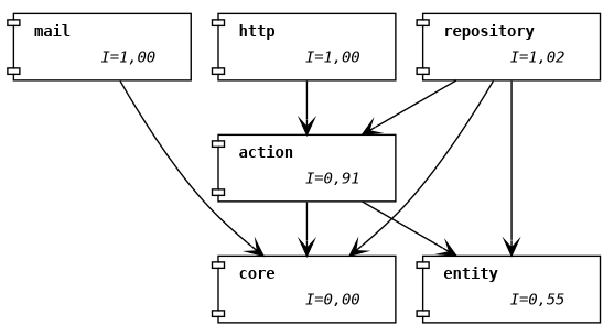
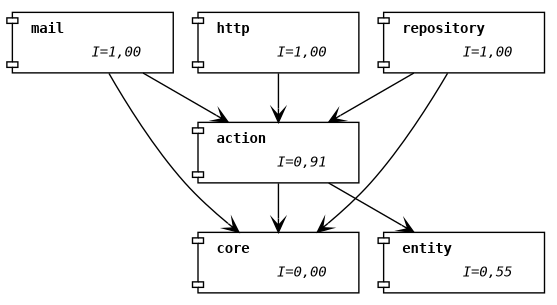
  digraph {
    fontname="DejaVu Sans Mono"
    node [fontname="DejaVu Sans Mono" fontsize=10 shape=component]
    edge [arrowhead=vee fontname="DejaVu Sans Mono"]
    n1 [label=<  <table border="0">   <tr>     <td colspan="2"><b>http           </b></td>   </tr>   <tr>     <td>&nbsp;</td>     <td><i>I=1,00</i></td>   </tr> </table> >]
    n2 [label=<  <table border="0">   <tr>     <td colspan="2"><b>action         </b></td>   </tr>   <tr>     <td>&nbsp;</td>     <td><i>I=0,91</i></td>   </tr> </table> >]
    n3 [label=<  <table border="0">   <tr>     <td colspan="2"><b>core           </b></td>   </tr>   <tr>     <td>&nbsp;</td>     <td><i>I=0,00</i></td>   </tr> </table> >]
    n4 [label=<  <table border="0">   <tr>     <td colspan="2"><b>entity         </b></td>   </tr>   <tr>     <td>&nbsp;</td>     <td><i>I=0,55</i></td>   </tr> </table> >]
    n5 [label=<  <table border="0">   <tr>     <td colspan="2"><b>mail           </b></td>   </tr>   <tr>     <td>&nbsp;</td>     <td><i>I=1,00</i></td>   </tr> </table> >]
-   n6 [label=<  <table border="0">   <tr>     <td colspan="2"><b>repository     </b></td>   </tr>   <tr>     <td>&nbsp;</td>     <td><i>I=1,02</i></td>   </tr> </table> >]
+   n6 [label=<  <table border="0">   <tr>     <td colspan="2"><b>repository     </b></td>   </tr>   <tr>     <td>&nbsp;</td>     <td><i>I=1,00</i></td>   </tr> </table> >]
    n1 -> n2
    n2 -> n3
    n2 -> n4
+   n5 -> n2
    n5 -> n3
    n6 -> n2
    n6 -> n3
-   n6 -> n4
  }
